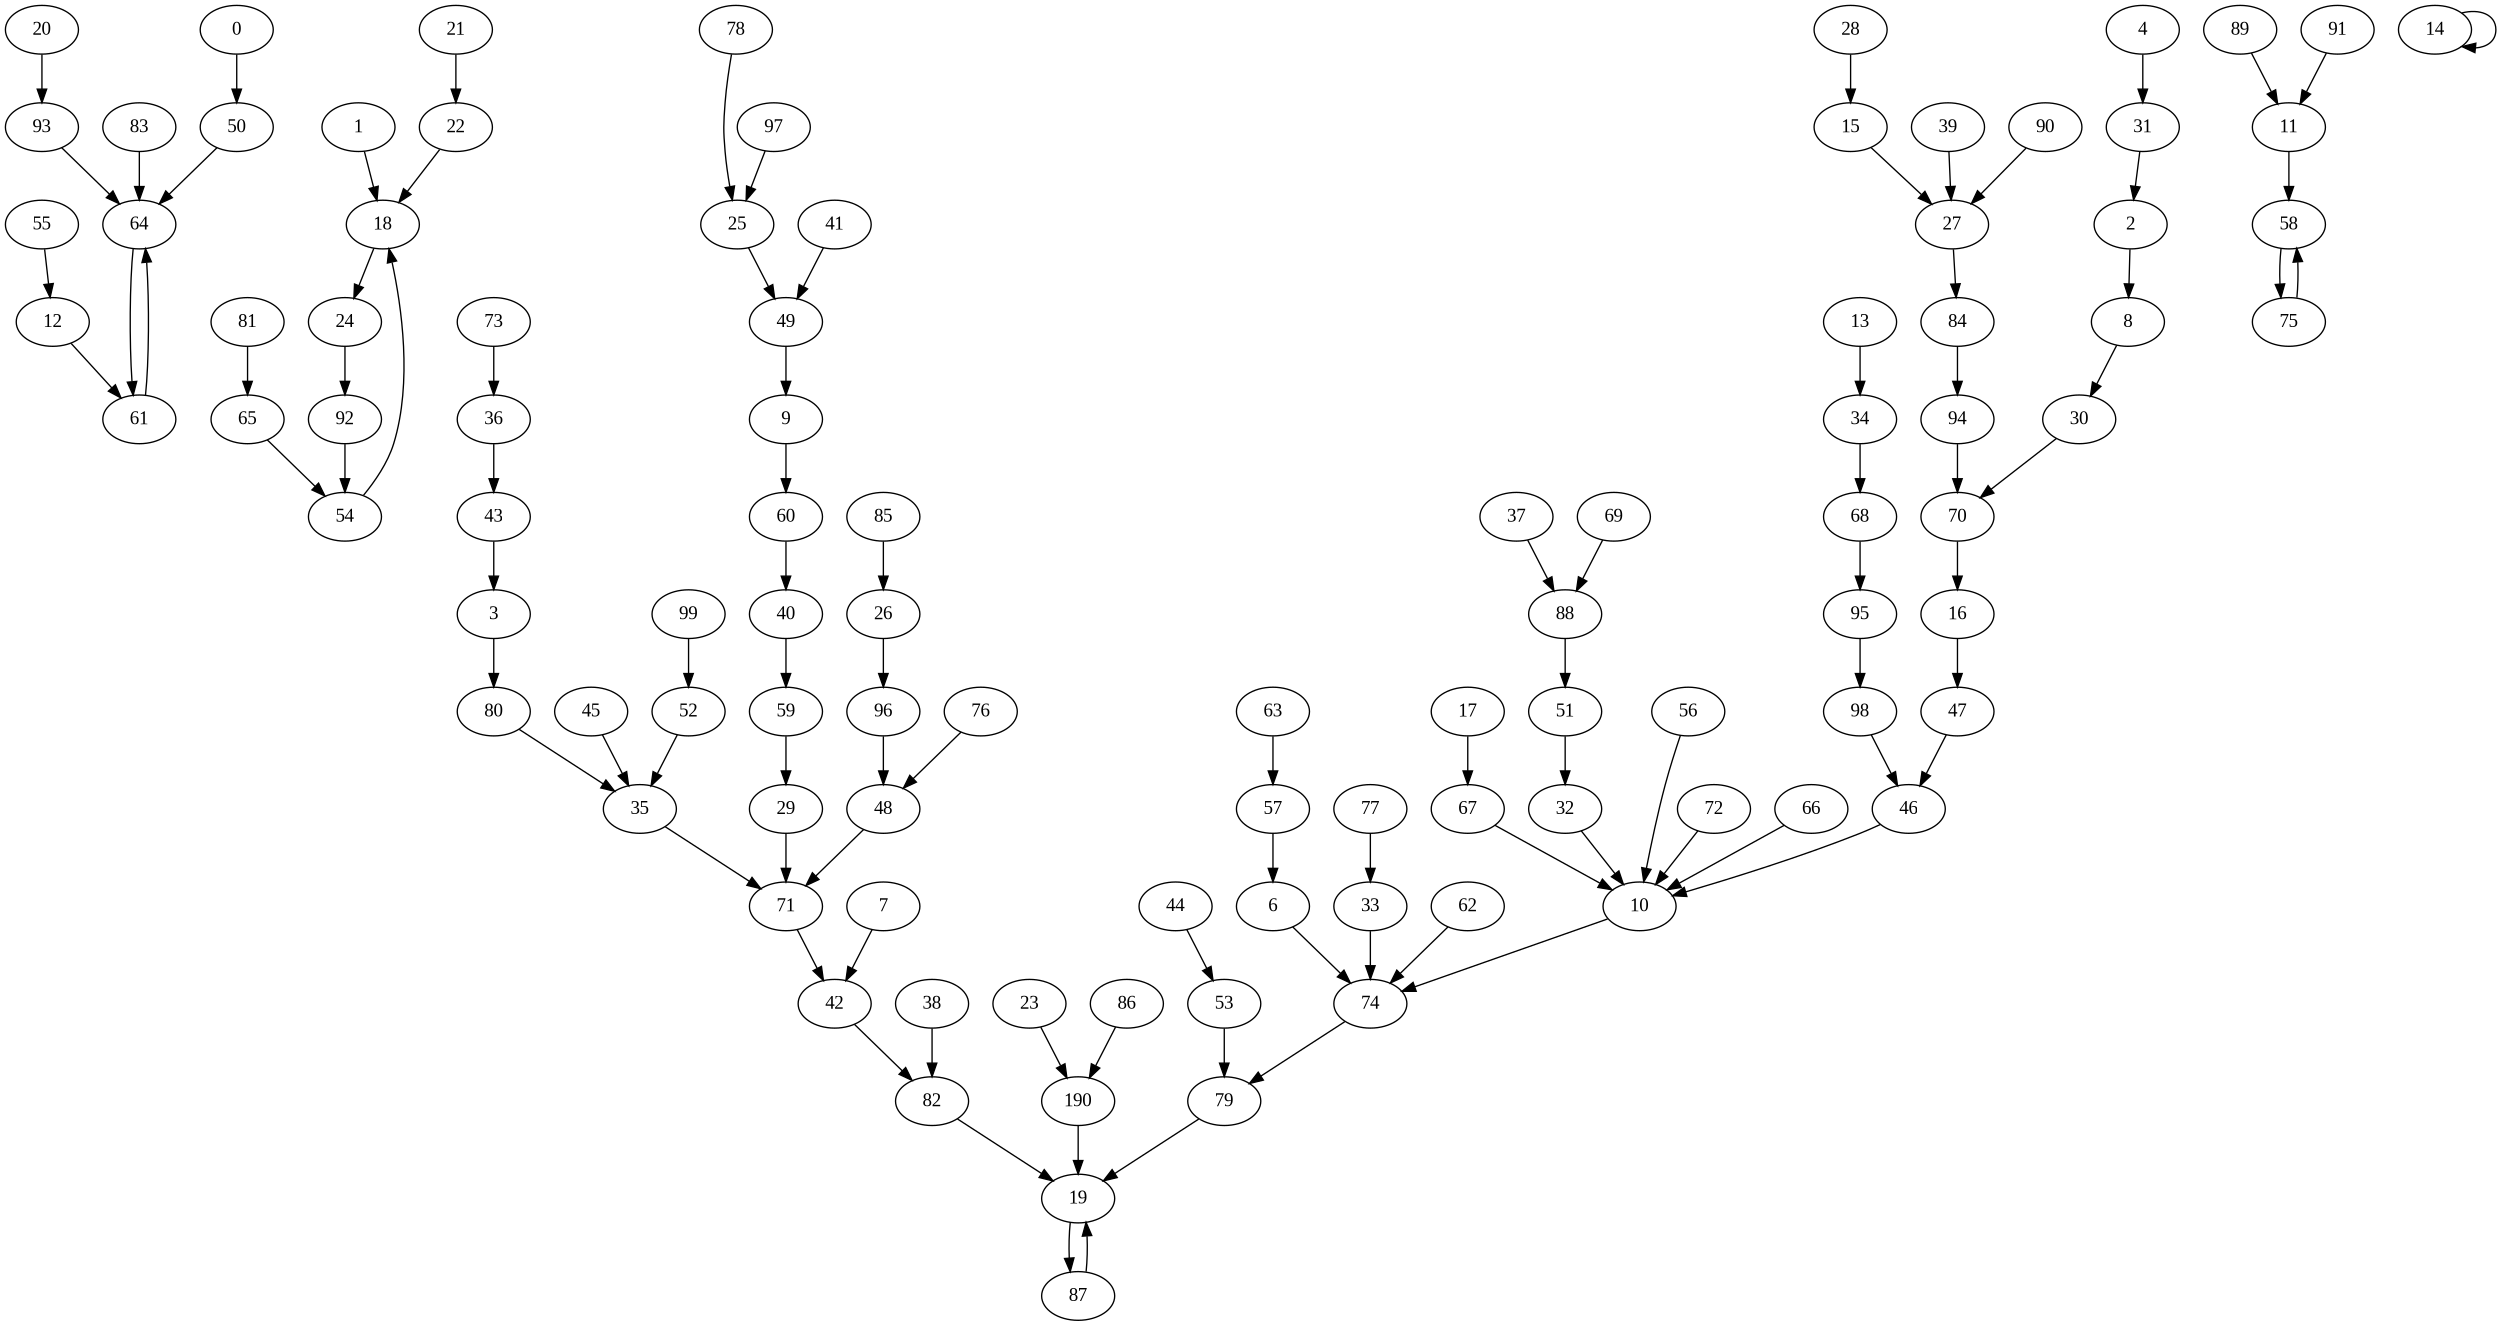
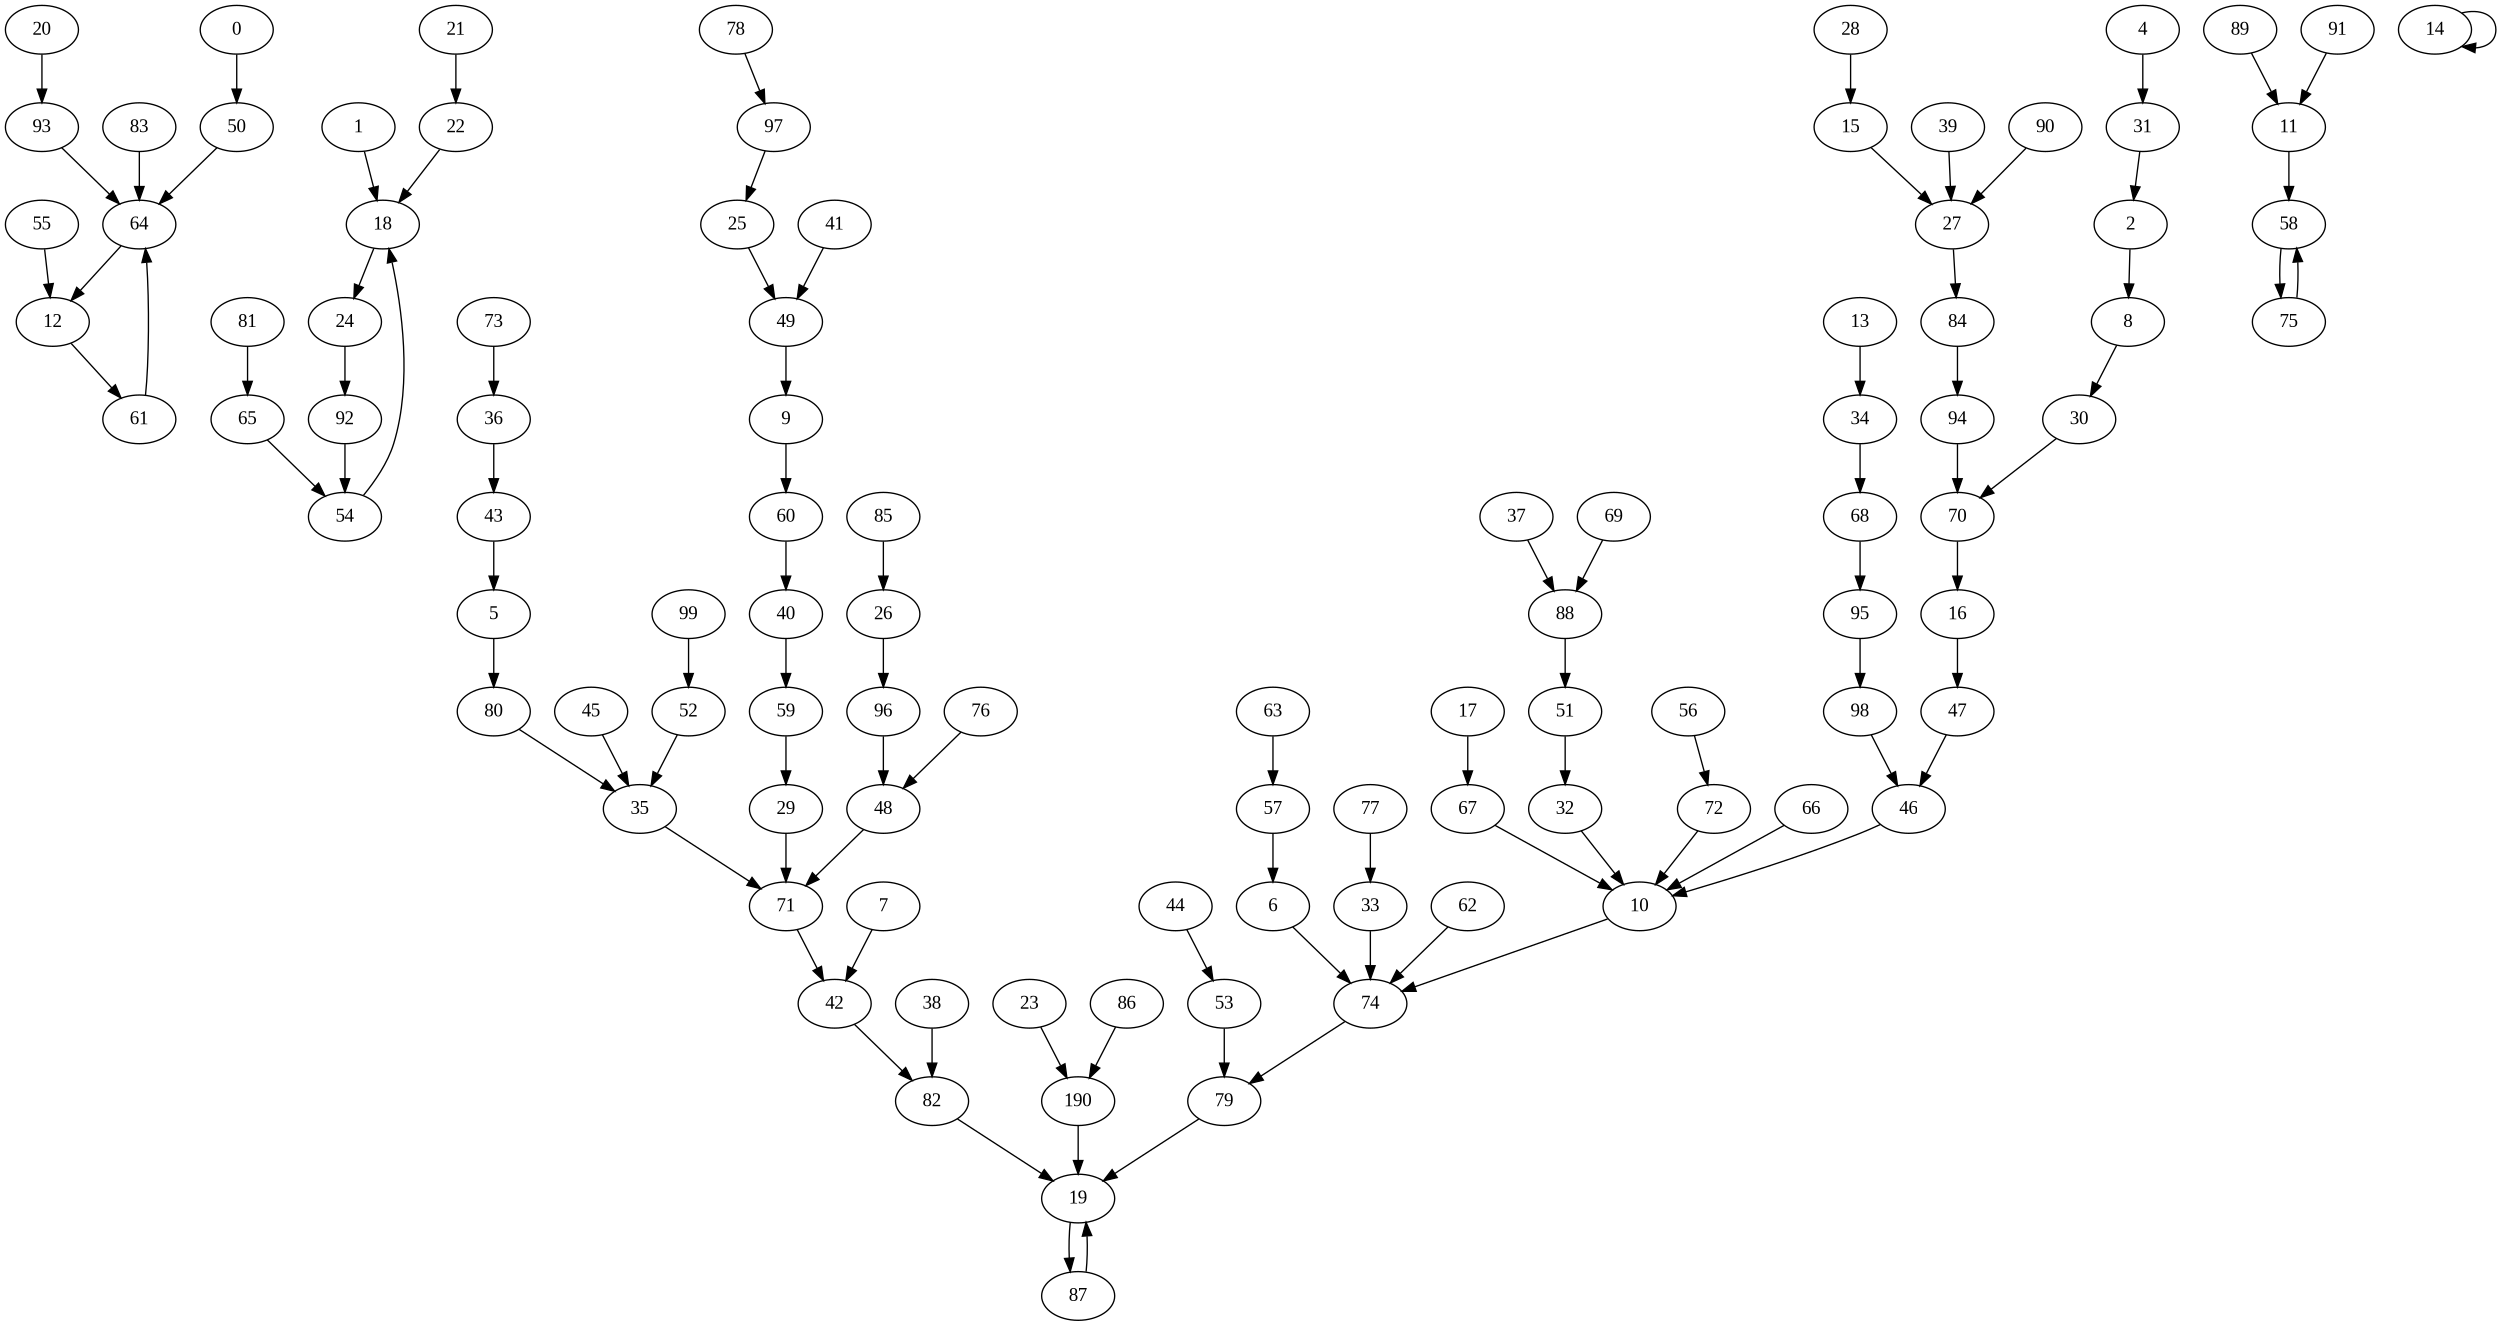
  digraph {
    fontname="Liberation Serif"
    node [fontname="Liberation Serif"]
    edge [fontname="Liberation Serif"]
    50
    64
    61
    0
    18
    24
    92
    1
    54
    8
    30
    70
    2
    16
    47
    46
    10
    74
    79
    19
    87
    31
    4
    80
    35
    71
-   5 [label=3]
+   5
    42
    82
    6
    7
    60
    40
    59
    9
    29
    58
    75
    11
    12
    34
    68
    95
    13
    98
    14
    27
    84
    94
    15
    67
    17
    93
    20
    22
    21
    n57 [label=190]
    23
    49
    25
    96
    48
    26
    28
    32
    33
    43
    36
    88
    51
    37
    38
    39
    41
    53
    44
    45
    52
    55
    72
    56
    57
    62
    63
    65
    66
    69
    73
    76
    77
    78
    81
    83
    85
    86
    89
    90
    91
    97
    99
    50 -> 64
-   64 -> 61
+   64 -> 12
    61 -> 64
    0 -> 50
    18 -> 24
    24 -> 92
    92 -> 54
    1 -> 18
    54 -> 18
    8 -> 30
    30 -> 70
    70 -> 16
    2 -> 8
    16 -> 47
    47 -> 46
    46 -> 10
    10 -> 74
    74 -> 79
    79 -> 19
    19 -> 87
    87 -> 19
    31 -> 2
    4 -> 31
    80 -> 35
    35 -> 71
    71 -> 42
    5 -> 80
    42 -> 82
    82 -> 19
    6 -> 74
    7 -> 42
    60 -> 40
    40 -> 59
    59 -> 29
    9 -> 60
    29 -> 71
    58 -> 75
    75 -> 58
    11 -> 58
    12 -> 61
    34 -> 68
    68 -> 95
    95 -> 98
    13 -> 34
    98 -> 46
    14 -> 14
    27 -> 84
    84 -> 94
    94 -> 70
    15 -> 27
    67 -> 10
    17 -> 67
    93 -> 64
    20 -> 93
    22 -> 18
    21 -> 22
    n57 -> 19
    23 -> n57
    49 -> 9
    25 -> 49
    96 -> 48
    48 -> 71
    26 -> 96
    28 -> 15
    32 -> 10
    33 -> 74
    43 -> 5
    36 -> 43
    88 -> 51
    51 -> 32
    37 -> 88
    38 -> 82
    39 -> 27
    41 -> 49
    53 -> 79
    44 -> 53
    45 -> 35
    52 -> 35
    55 -> 12
    72 -> 10
-   56 -> 10
+   56 -> 72
    57 -> 6
    62 -> 74
    63 -> 57
    65 -> 54
    66 -> 10
    69 -> 88
    73 -> 36
    76 -> 48
    77 -> 33
-   78 -> 25
+   78 -> 97
    81 -> 65
    83 -> 64
    85 -> 26
    86 -> n57
    89 -> 11
    90 -> 27
    91 -> 11
    97 -> 25
    99 -> 52
  }
